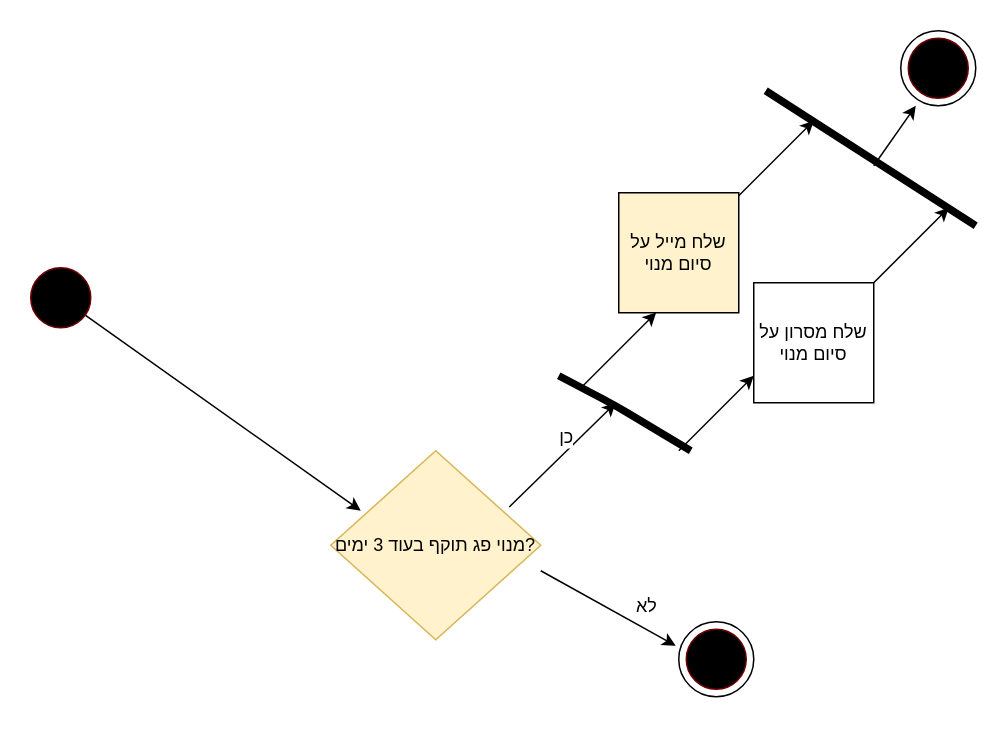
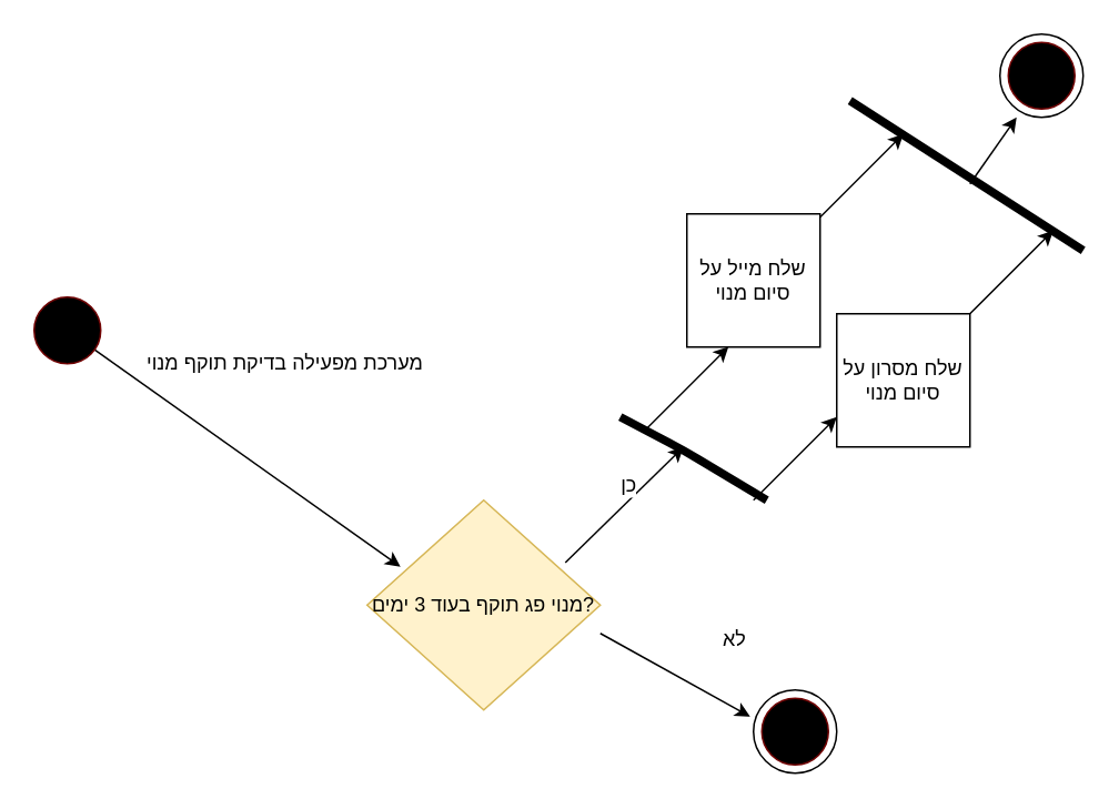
  <mxCell id="0" />
  <mxCell id="1" parent="0" />
  <mxCell id="2" value="" style="endArrow=classic;html=1;" parent="1" source="21" edge="1"><mxGeometry width="50" height="50" relative="1" as="geometry"><mxPoint x="40" y="200" as="sourcePoint" /><mxPoint x="240" y="340" as="targetPoint" /></mxGeometry></mxCell>
+ <mxCell id="3" value="מערכת מפעילה בדיקת תוקף מנוי" style="text;html=1;resizable=0;points=[];autosize=1;align=left;verticalAlign=top;spacingTop=-4;" parent="1" vertex="1"><mxGeometry x="86" y="208" width="170" height="20" as="geometry" /></mxCell>
  <mxCell id="4" value="" style="endArrow=classic;html=1;exitX=0.85;exitY=0.298;exitDx=0;exitDy=0;exitPerimeter=0;" parent="1" source="23" edge="1"><mxGeometry width="50" height="50" relative="1" as="geometry"><mxPoint x="360" y="318" as="sourcePoint" /><mxPoint x="410" y="268" as="targetPoint" /></mxGeometry></mxCell>
  <mxCell id="5" value="כן" style="text;html=1;resizable=0;points=[];align=center;verticalAlign=middle;labelBackgroundColor=#ffffff;" parent="4" vertex="1" connectable="0"><mxGeometry x="0.212" y="7" relative="1" as="geometry"><mxPoint as="offset" /></mxGeometry></mxCell>
  <mxCell id="6" value="" style="endArrow=classic;html=1;" parent="1" edge="1"><mxGeometry width="50" height="50" relative="1" as="geometry"><mxPoint x="360" y="380" as="sourcePoint" /><mxPoint x="450" y="430" as="targetPoint" /></mxGeometry></mxCell>
- <mxCell id="7" value="לא" style="text;html=1;resizable=0;points=[];autosize=1;align=left;verticalAlign=top;spacingTop=-4;" parent="1" vertex="1"><mxGeometry x="422" y="394" width="30" height="20" as="geometry" /></mxCell>
+ <mxCell id="7" value="לא" style="text;html=1;resizable=0;points=[];autosize=1;align=left;verticalAlign=top;spacingTop=-4;" parent="1" vertex="1"><mxGeometry x="432" y="374" width="30" height="20" as="geometry" /></mxCell>
  <mxCell id="8" value="" style="ellipse;whiteSpace=wrap;html=1;aspect=fixed;" parent="1" vertex="1"><mxGeometry x="452" y="414" width="50" height="50" as="geometry" /></mxCell>
  <mxCell id="9" value="" style="ellipse;whiteSpace=wrap;html=1;aspect=fixed;fillColor=#000000;strokeColor=#6F0000;fontColor=#ffffff;" parent="1" vertex="1"><mxGeometry x="457" y="419" width="40" height="40" as="geometry" /></mxCell>
  <mxCell id="10" value="" style="endArrow=none;html=1;strokeWidth=5;" parent="1" edge="1"><mxGeometry width="50" height="50" relative="1" as="geometry"><mxPoint x="372" y="250" as="sourcePoint" /><mxPoint x="460" y="300" as="targetPoint" /><Array as="points"><mxPoint x="410" y="270" /></Array></mxGeometry></mxCell>
  <mxCell id="11" value="" style="endArrow=classic;html=1;strokeWidth=1;" parent="1" edge="1"><mxGeometry width="50" height="50" relative="1" as="geometry"><mxPoint x="387" y="257.8" as="sourcePoint" /><mxPoint x="437" y="207.8" as="targetPoint" /></mxGeometry></mxCell>
  <mxCell id="12" value="" style="endArrow=classic;html=1;strokeWidth=1;" parent="1" edge="1"><mxGeometry width="50" height="50" relative="1" as="geometry"><mxPoint x="452" y="300" as="sourcePoint" /><mxPoint x="502" y="250" as="targetPoint" /></mxGeometry></mxCell>
- <mxCell id="13" value="שלח מייל על סיום מנוי" style="whiteSpace=wrap;html=1;aspect=fixed;fillColor=#fff2cc;" parent="1" vertex="1"><mxGeometry x="412" y="128" width="80" height="80" as="geometry" /></mxCell>
+ <mxCell id="13" value="שלח מייל על סיום מנוי" style="whiteSpace=wrap;html=1;aspect=fixed;fillColor=#ffffff;" parent="1" vertex="1"><mxGeometry x="412" y="128" width="80" height="80" as="geometry" /></mxCell>
  <mxCell id="14" value="שלח מסרון על סיום מנוי" style="whiteSpace=wrap;html=1;aspect=fixed;fillColor=#ffffff;" parent="1" vertex="1"><mxGeometry x="502" y="188" width="80" height="80" as="geometry" /></mxCell>
  <mxCell id="15" value="" style="endArrow=classic;html=1;strokeWidth=1;" parent="1" edge="1"><mxGeometry width="50" height="50" relative="1" as="geometry"><mxPoint x="582" y="188" as="sourcePoint" /><mxPoint x="632" y="138" as="targetPoint" /></mxGeometry></mxCell>
  <mxCell id="16" value="" style="endArrow=classic;html=1;strokeWidth=1;" parent="1" edge="1"><mxGeometry width="50" height="50" relative="1" as="geometry"><mxPoint x="492" y="130" as="sourcePoint" /><mxPoint x="542" y="80" as="targetPoint" /></mxGeometry></mxCell>
  <mxCell id="17" value="" style="endArrow=none;html=1;strokeWidth=5;" parent="1" edge="1"><mxGeometry width="50" height="50" relative="1" as="geometry"><mxPoint x="510" y="60" as="sourcePoint" /><mxPoint x="650" y="150" as="targetPoint" /><Array as="points" /></mxGeometry></mxCell>
  <mxCell id="18" value="" style="endArrow=classic;html=1;strokeWidth=1;" parent="1" edge="1"><mxGeometry width="50" height="50" relative="1" as="geometry"><mxPoint x="582" y="110" as="sourcePoint" /><mxPoint x="610" y="70" as="targetPoint" /></mxGeometry></mxCell>
  <mxCell id="19" value="" style="ellipse;whiteSpace=wrap;html=1;aspect=fixed;fillColor=#000000;strokeColor=#6F0000;fontColor=#ffffff;" parent="1" vertex="1"><mxGeometry x="605" y="25" width="40" height="40" as="geometry" /></mxCell>
  <mxCell id="20" value="" style="ellipse;whiteSpace=wrap;html=1;aspect=fixed;fillColor=none;" parent="1" vertex="1"><mxGeometry x="600" y="20" width="50" height="50" as="geometry" /></mxCell>
  <mxCell id="21" value="" style="ellipse;whiteSpace=wrap;html=1;aspect=fixed;fillColor=#000000;strokeColor=#6F0000;fontColor=#ffffff;" parent="1" vertex="1"><mxGeometry x="20" y="178" width="40" height="40" as="geometry" /></mxCell>
  <mxCell id="22" value="" style="endArrow=classic;html=1;" parent="1" target="21" edge="1"><mxGeometry width="50" height="50" relative="1" as="geometry"><mxPoint x="40" y="200" as="sourcePoint" /><mxPoint x="240" y="340" as="targetPoint" /></mxGeometry></mxCell>
  <mxCell id="23" value="&lt;span&gt;מנוי פג תוקף בעוד 3 ימים?&lt;/span&gt;" style="rhombus;whiteSpace=wrap;html=1;fillColor=#fff2cc;strokeColor=#d6b656;" parent="1" vertex="1"><mxGeometry x="220" y="300" width="140" height="126" as="geometry" /></mxCell>
